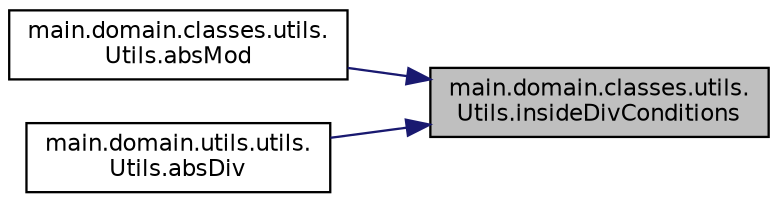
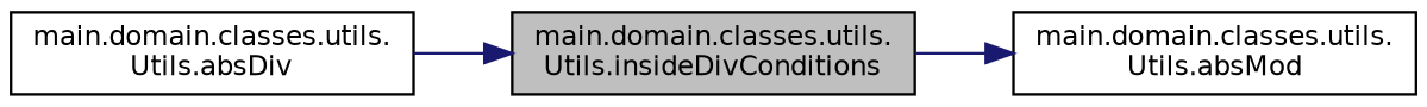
  digraph {
    fontname="DejaVu Sans"
    rankdir=LR
    node [color=black fillcolor=white fontname="DejaVu Sans" fontsize=10 shape=record style=filled]
    edge [color=midnightblue fontname="DejaVu Sans" fontsize=10 labelfontname=Helvetica labelfontsize=10 style=solid]
    n1 [fillcolor=grey75 fontcolor=black height=0.2 label="main.domain.classes.utils.\lUtils.insideDivConditions" width=0.4]
    n2 [height=0.2 label="main.domain.classes.utils.\lUtils.absMod" width=0.4]
-   n3 [height=0.2 label="main.domain.utils.utils.\lUtils.absDiv" width=0.4]
-   n2 -> n1
+   n3 [height=0.2 label="main.domain.classes.utils.\lUtils.absDiv" width=0.4]
+   n1 -> n2
    n3 -> n1
  }
